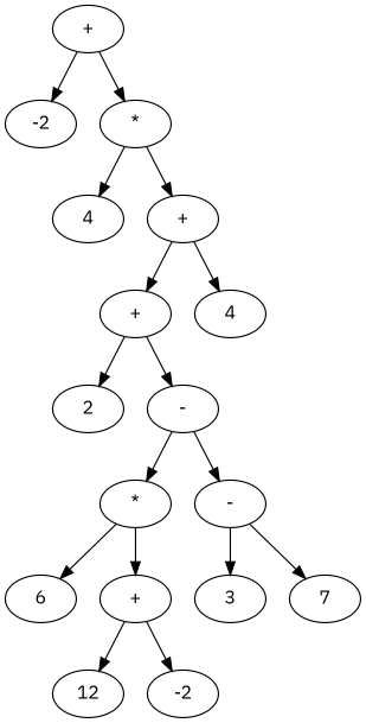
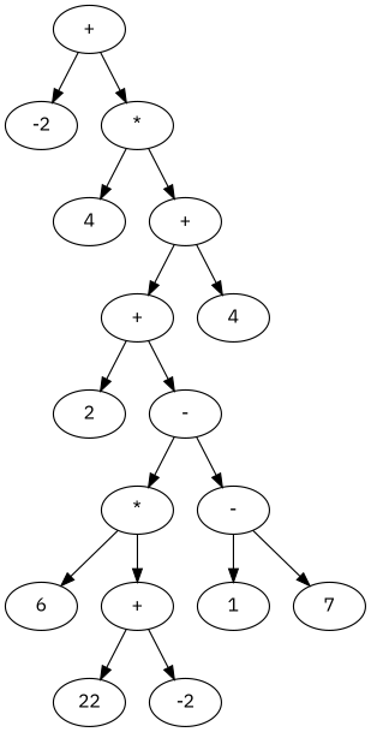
  digraph {
    fontname="IBM Plex Sans"
    node [fontname="IBM Plex Sans"]
    edge [fontname="IBM Plex Sans"]
    n1 [label="+"]
    n2 [label=-2]
    n3 [label="*"]
    n4 [label=4]
    n5 [label="+"]
    n6 [label="+"]
    n7 [label=4]
    n8 [label=2]
    n9 [label="-"]
    n10 [label="*"]
    n11 [label="-"]
    n12 [label=6]
    n13 [label="+"]
-   n14 [label=3]
+   n14 [label=1]
    n15 [label=7]
-   n16 [label=12]
+   n16 [label=22]
    n17 [label=-2]
    n1 -> n2
    n1 -> n3
    n3 -> n4
    n3 -> n5
    n5 -> n6
    n5 -> n7
    n6 -> n8
    n6 -> n9
    n9 -> n10
    n9 -> n11
    n10 -> n12
    n10 -> n13
    n11 -> n14
    n11 -> n15
    n13 -> n16
    n13 -> n17
  }
